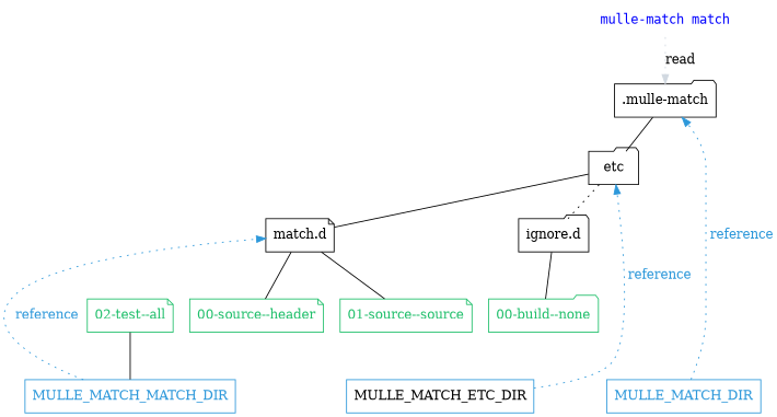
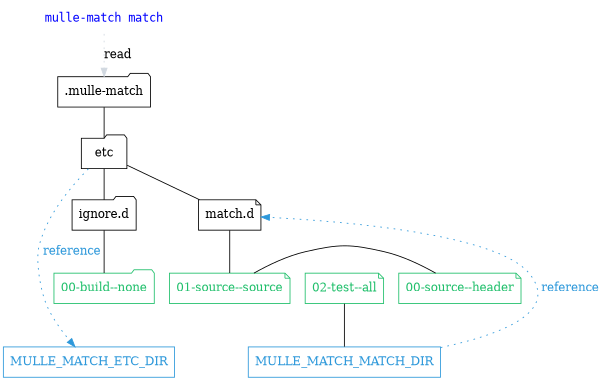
  digraph {
    rankdir=TD
    node [fontcolor="#20bf6b" shape=folder color="#20bf6b"]
    "mulle-match match" [fontcolor=blue fontname=monospace shape=none color=""]
    ".mulle-match" [fontcolor="" color=""]
    n3 [label="match.d" shape=note fontcolor="" color=""]
    n4 [color=black fontcolor=black label="ignore.d"]
    n5 [label="01-source--source" shape=note]
    n6 [label="00-source--header" shape=note]
    n7 [label="02-test--all" shape=note]
    n8 [label="00-build--none"]
-   MULLE_MATCH_ETC_DIR [color="#2d98da" fontcolor=black shape=record]
+   MULLE_MATCH_ETC_DIR [color="#2d98da" fontcolor="#2d98da" shape=record]
    MULLE_MATCH_MATCH_DIR [color="#2d98da" fontcolor="#2d98da" shape=record]
-   MULLE_MATCH_DIR [color="#2d98da" fontcolor="#2d98da" shape=record]
    etc [color=black fontcolor=black]
    subgraph sub_1 {
      rank=same
      "mulle-match match"
    }
    subgraph sub_2 {
      rank=same
      ".mulle-match"
    }
    subgraph sub_3 {
      rank=same
      n3
      n4
    }
    subgraph sub_4 {
      rank=same
      n5
      n6
      n7
      n8
    }
    subgraph sub_5 {
      rank=same
      n5
      n6
      n7
    }
    subgraph sub_6 {
      rank=same
      MULLE_MATCH_ETC_DIR
      MULLE_MATCH_MATCH_DIR
-     MULLE_MATCH_DIR
    }
    "mulle-match match" -> ".mulle-match" [color="#d1d8e0" label=read style=dotted]
    ".mulle-match" -> etc [arrowhead=none]
    n3 -> n5 [arrowhead=none]
-   n3 -> n6 [arrowhead=none]
+   n5 -> n6 [arrowhead=none]
    n4 -> n8 [arrowhead=none color=black]
    n5 -> MULLE_MATCH_ETC_DIR [color="#2d98da" fontcolor="#2d98da" label=" reference" style=invis]
    n5 -> MULLE_MATCH_MATCH_DIR [color="#2d98da" fontcolor="#2d98da" label=" reference" style=invis]
-   n5 -> MULLE_MATCH_DIR [color="#2d98da" fontcolor="#2d98da" label=" reference" style=invis]
-   MULLE_MATCH_ETC_DIR -> etc [color="#2d98da" fontcolor="#2d98da" label=" reference" style=dotted]
+   etc -> MULLE_MATCH_ETC_DIR [color="#2d98da" fontcolor="#2d98da" label=" reference" style=dotted]
    MULLE_MATCH_MATCH_DIR -> n3 [color="#2d98da" fontcolor="#2d98da" label=" reference" style=dotted]
    MULLE_MATCH_MATCH_DIR -> n7 [arrowhead=none]
-   MULLE_MATCH_DIR -> ".mulle-match" [color="#2d98da" fontcolor="#2d98da" label=" reference" style=dotted]
    etc -> n3 [arrowhead=none]
-   etc -> n4 [arrowhead=none style=dotted]
+   etc -> n4 [arrowhead=none]
  }
